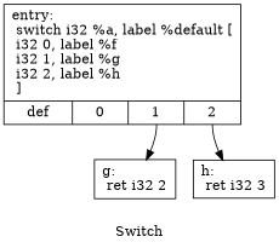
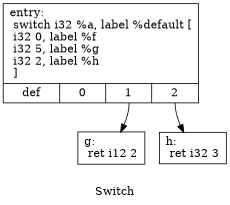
  digraph {
    label=Switch
    node [shape=record]
-   n1 [label="{entry:\l  switch i32 %a, label %default [\l    i32 0, label %f\l    i32 1, label %g\l    i32 2, label %h\l  ]\l|{<s0>def|<s1>0|<s2>1|<s3>2}}"]
-   n2 [label="{g:                                                \l  ret i32 2\l}"]
+   n1 [label="{entry:\l  switch i32 %a, label %default [\l    i32 0, label %f\l    i32 5, label %g\l    i32 2, label %h\l  ]\l|{<s0>def|<s1>0|<s2>1|<s3>2}}"]
+   n2 [label="{g:                                                \l  ret i12 2\l}"]
    n3 [label="{h:                                                \l  ret i32 3\l}"]
    n1 -> n2 [tailport=s2]
    n1 -> n3 [tailport=s3]
  }
